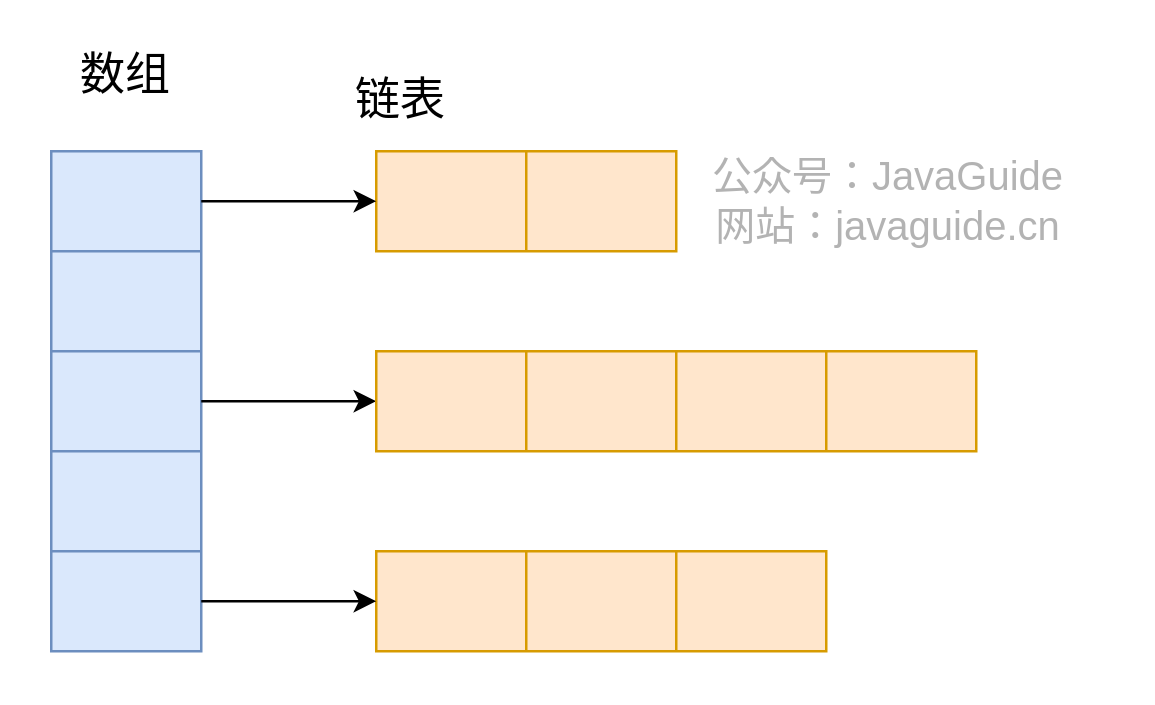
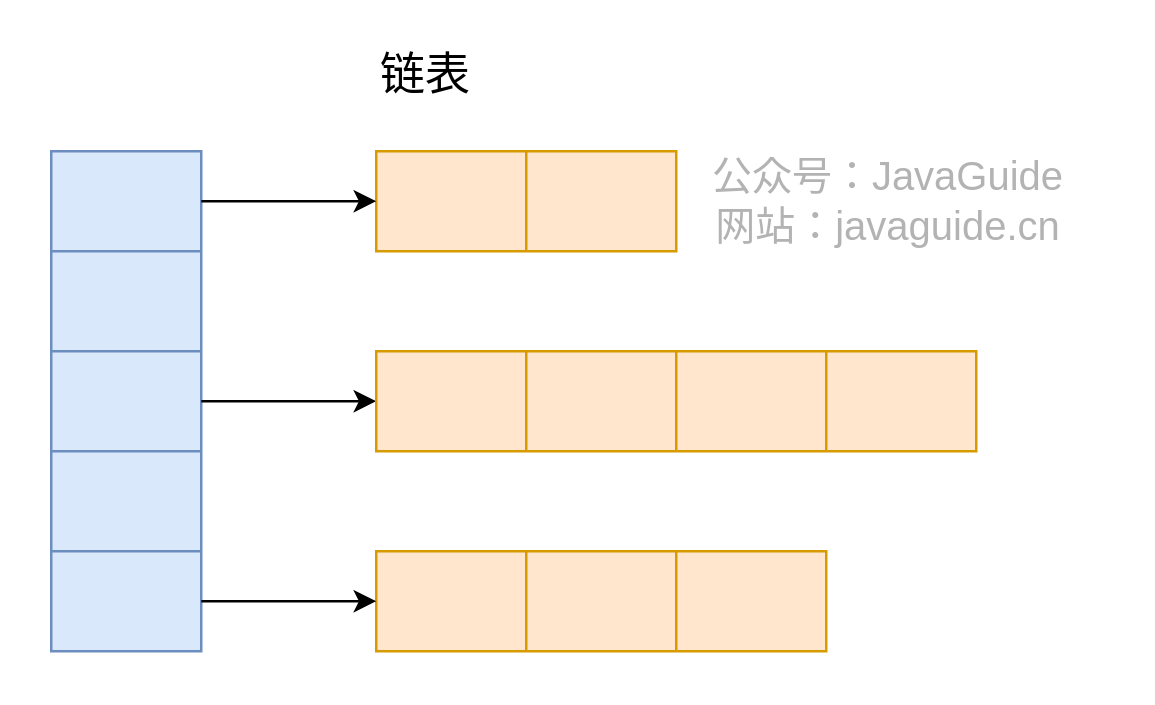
  <mxCell id="0" />
  <mxCell id="1" parent="0" />
  <mxCell id="2" value="" style="shape=table;html=1;whiteSpace=wrap;startSize=0;container=1;collapsible=0;childLayout=tableLayout;sketch=0;fillColor=#dae8fc;strokeColor=#6c8ebf;rounded=1;" parent="1" vertex="1"><mxGeometry x="20" y="60" width="60" height="200" as="geometry" /></mxCell>
  <mxCell id="3" value="" style="shape=partialRectangle;html=1;whiteSpace=wrap;collapsible=0;dropTarget=0;pointerEvents=0;fillColor=none;top=0;left=0;bottom=0;right=0;points=[[0,0.5],[1,0.5]];portConstraint=eastwest;sketch=0;" parent="2" vertex="1"><mxGeometry width="60" height="40" as="geometry" /></mxCell>
  <mxCell id="4" value="" style="shape=partialRectangle;html=1;whiteSpace=wrap;connectable=0;overflow=hidden;fillColor=none;top=0;left=0;bottom=0;right=0;sketch=0;" parent="3" vertex="1"><mxGeometry width="60" height="40" as="geometry" /></mxCell>
  <mxCell id="5" value="" style="shape=partialRectangle;html=1;whiteSpace=wrap;collapsible=0;dropTarget=0;pointerEvents=0;fillColor=none;top=0;left=0;bottom=0;right=0;points=[[0,0.5],[1,0.5]];portConstraint=eastwest;sketch=0;" parent="2" vertex="1"><mxGeometry y="40" width="60" height="40" as="geometry" /></mxCell>
  <mxCell id="6" value="" style="shape=partialRectangle;html=1;whiteSpace=wrap;connectable=0;overflow=hidden;fillColor=none;top=0;left=0;bottom=0;right=0;sketch=0;" parent="5" vertex="1"><mxGeometry width="60" height="40" as="geometry" /></mxCell>
  <mxCell id="7" value="" style="shape=partialRectangle;html=1;whiteSpace=wrap;collapsible=0;dropTarget=0;pointerEvents=0;fillColor=none;top=0;left=0;bottom=0;right=0;points=[[0,0.5],[1,0.5]];portConstraint=eastwest;sketch=0;" parent="2" vertex="1"><mxGeometry y="80" width="60" height="40" as="geometry" /></mxCell>
  <mxCell id="8" value="" style="shape=partialRectangle;html=1;whiteSpace=wrap;connectable=0;overflow=hidden;fillColor=none;top=0;left=0;bottom=0;right=0;sketch=0;" parent="7" vertex="1"><mxGeometry width="60" height="40" as="geometry" /></mxCell>
  <mxCell id="9" value="" style="shape=partialRectangle;html=1;whiteSpace=wrap;collapsible=0;dropTarget=0;pointerEvents=0;fillColor=none;top=0;left=0;bottom=0;right=0;points=[[0,0.5],[1,0.5]];portConstraint=eastwest;sketch=0;" parent="2" vertex="1"><mxGeometry y="120" width="60" height="40" as="geometry" /></mxCell>
  <mxCell id="10" value="" style="shape=partialRectangle;html=1;whiteSpace=wrap;connectable=0;overflow=hidden;fillColor=none;top=0;left=0;bottom=0;right=0;sketch=0;" parent="9" vertex="1"><mxGeometry width="60" height="40" as="geometry" /></mxCell>
  <mxCell id="11" value="" style="shape=partialRectangle;html=1;whiteSpace=wrap;collapsible=0;dropTarget=0;pointerEvents=0;fillColor=none;top=0;left=0;bottom=0;right=0;points=[[0,0.5],[1,0.5]];portConstraint=eastwest;sketch=0;" parent="2" vertex="1"><mxGeometry y="160" width="60" height="40" as="geometry" /></mxCell>
  <mxCell id="12" value="" style="shape=partialRectangle;html=1;whiteSpace=wrap;connectable=0;overflow=hidden;fillColor=none;top=0;left=0;bottom=0;right=0;sketch=0;" parent="11" vertex="1"><mxGeometry width="60" height="40" as="geometry" /></mxCell>
- <mxCell id="13" value="&lt;font style=&quot;font-size: 18px&quot;&gt;数组&lt;/font&gt;" style="text;html=1;strokeColor=none;fillColor=none;align=center;verticalAlign=middle;whiteSpace=wrap;rounded=0;sketch=0;" parent="1" vertex="1"><mxGeometry x="30" y="20" width="40" height="20" as="geometry" /></mxCell>
  <mxCell id="14" value="" style="shape=table;html=1;whiteSpace=wrap;startSize=0;container=1;collapsible=0;childLayout=tableLayout;rounded=1;strokeColor=#d79b00;fillColor=#ffe6cc;sketch=0;" parent="1" vertex="1"><mxGeometry x="150" y="60" width="120" height="40" as="geometry" /></mxCell>
  <mxCell id="15" value="" style="shape=partialRectangle;html=1;whiteSpace=wrap;collapsible=0;dropTarget=0;pointerEvents=0;fillColor=none;top=0;left=0;bottom=0;right=0;points=[[0,0.5],[1,0.5]];portConstraint=eastwest;sketch=0;" parent="14" vertex="1"><mxGeometry width="120" height="40" as="geometry" /></mxCell>
  <mxCell id="16" value="" style="shape=partialRectangle;html=1;whiteSpace=wrap;connectable=0;overflow=hidden;fillColor=none;top=0;left=0;bottom=0;right=0;sketch=0;" parent="15" vertex="1"><mxGeometry width="60" height="40" as="geometry" /></mxCell>
  <mxCell id="17" value="" style="shape=partialRectangle;html=1;whiteSpace=wrap;connectable=0;overflow=hidden;fillColor=none;top=0;left=0;bottom=0;right=0;sketch=0;" parent="15" vertex="1"><mxGeometry x="60" width="60" height="40" as="geometry" /></mxCell>
  <mxCell id="18" style="edgeStyle=orthogonalEdgeStyle;rounded=0;orthogonalLoop=1;jettySize=auto;html=1;entryX=0;entryY=0.5;entryDx=0;entryDy=0;sketch=0;" parent="1" source="7" target="20" edge="1"><mxGeometry relative="1" as="geometry" /></mxCell>
  <mxCell id="19" style="edgeStyle=orthogonalEdgeStyle;rounded=0;orthogonalLoop=1;jettySize=auto;html=1;entryX=0;entryY=0.5;entryDx=0;entryDy=0;sketch=0;" parent="1" source="3" target="15" edge="1"><mxGeometry relative="1" as="geometry" /></mxCell>
  <mxCell id="20" value="" style="shape=table;html=1;whiteSpace=wrap;startSize=0;container=1;collapsible=0;childLayout=tableLayout;rounded=1;strokeColor=#d79b00;fillColor=#ffe6cc;sketch=0;" parent="1" vertex="1"><mxGeometry x="150" y="140" width="240" height="40" as="geometry" /></mxCell>
  <mxCell id="21" value="" style="shape=partialRectangle;html=1;whiteSpace=wrap;collapsible=0;dropTarget=0;pointerEvents=0;fillColor=none;top=0;left=0;bottom=0;right=0;points=[[0,0.5],[1,0.5]];portConstraint=eastwest;sketch=0;" parent="20" vertex="1"><mxGeometry width="240" height="40" as="geometry" /></mxCell>
  <mxCell id="22" value="" style="shape=partialRectangle;html=1;whiteSpace=wrap;connectable=0;overflow=hidden;fillColor=none;top=0;left=0;bottom=0;right=0;sketch=0;" parent="21" vertex="1"><mxGeometry width="60" height="40" as="geometry" /></mxCell>
  <mxCell id="23" value="" style="shape=partialRectangle;html=1;whiteSpace=wrap;connectable=0;overflow=hidden;fillColor=none;top=0;left=0;bottom=0;right=0;sketch=0;" parent="21" vertex="1"><mxGeometry x="60" width="60" height="40" as="geometry" /></mxCell>
  <mxCell id="24" value="" style="shape=partialRectangle;html=1;whiteSpace=wrap;connectable=0;overflow=hidden;fillColor=none;top=0;left=0;bottom=0;right=0;sketch=0;" parent="21" vertex="1"><mxGeometry x="120" width="60" height="40" as="geometry" /></mxCell>
  <mxCell id="25" value="" style="shape=partialRectangle;html=1;whiteSpace=wrap;connectable=0;overflow=hidden;fillColor=none;top=0;left=0;bottom=0;right=0;sketch=0;" parent="21" vertex="1"><mxGeometry x="180" width="60" height="40" as="geometry" /></mxCell>
  <mxCell id="26" value="" style="shape=table;html=1;whiteSpace=wrap;startSize=0;container=1;collapsible=0;childLayout=tableLayout;rounded=1;strokeColor=#d79b00;fillColor=#ffe6cc;sketch=0;" parent="1" vertex="1"><mxGeometry x="150" y="220" width="180" height="40" as="geometry" /></mxCell>
  <mxCell id="27" value="" style="shape=partialRectangle;html=1;whiteSpace=wrap;collapsible=0;dropTarget=0;pointerEvents=0;fillColor=none;top=0;left=0;bottom=0;right=0;points=[[0,0.5],[1,0.5]];portConstraint=eastwest;sketch=0;" parent="26" vertex="1"><mxGeometry width="180" height="40" as="geometry" /></mxCell>
  <mxCell id="28" value="" style="shape=partialRectangle;html=1;whiteSpace=wrap;connectable=0;overflow=hidden;fillColor=none;top=0;left=0;bottom=0;right=0;sketch=0;" parent="27" vertex="1"><mxGeometry width="60" height="40" as="geometry" /></mxCell>
  <mxCell id="29" value="" style="shape=partialRectangle;html=1;whiteSpace=wrap;connectable=0;overflow=hidden;fillColor=none;top=0;left=0;bottom=0;right=0;sketch=0;" parent="27" vertex="1"><mxGeometry x="60" width="60" height="40" as="geometry" /></mxCell>
  <mxCell id="30" value="" style="shape=partialRectangle;html=1;whiteSpace=wrap;connectable=0;overflow=hidden;fillColor=none;top=0;left=0;bottom=0;right=0;sketch=0;" parent="27" vertex="1"><mxGeometry x="120" width="60" height="40" as="geometry" /></mxCell>
  <mxCell id="31" style="edgeStyle=orthogonalEdgeStyle;rounded=0;orthogonalLoop=1;jettySize=auto;html=1;sketch=0;" parent="1" source="11" target="26" edge="1"><mxGeometry relative="1" as="geometry" /></mxCell>
- <mxCell id="32" value="&lt;font style=&quot;font-size: 18px&quot;&gt;链表&lt;/font&gt;" style="text;html=1;strokeColor=none;fillColor=none;align=center;verticalAlign=middle;whiteSpace=wrap;rounded=0;sketch=0;" parent="1" vertex="1"><mxGeometry x="140" y="30" width="40" height="20" as="geometry" /></mxCell>
+ <mxCell id="32" value="&lt;font style=&quot;font-size: 18px&quot;&gt;链表&lt;/font&gt;" style="text;html=1;strokeColor=none;fillColor=none;align=center;verticalAlign=middle;whiteSpace=wrap;rounded=0;sketch=0;" parent="1" vertex="1"><mxGeometry x="150" y="20" width="40" height="20" as="geometry" /></mxCell>
  <mxCell id="33" value="公众号：JavaGuide&lt;br style=&quot;font-size: 16px;&quot;&gt;网站：javaguide.cn" style="text;html=1;strokeColor=none;fillColor=none;align=center;verticalAlign=middle;whiteSpace=wrap;rounded=0;labelBackgroundColor=none;fontSize=16;fontColor=#B3B3B3;rotation=0;sketch=0;shadow=0;" parent="1" vertex="1"><mxGeometry x="270" y="75" width="170" height="10" as="geometry" /></mxCell>
